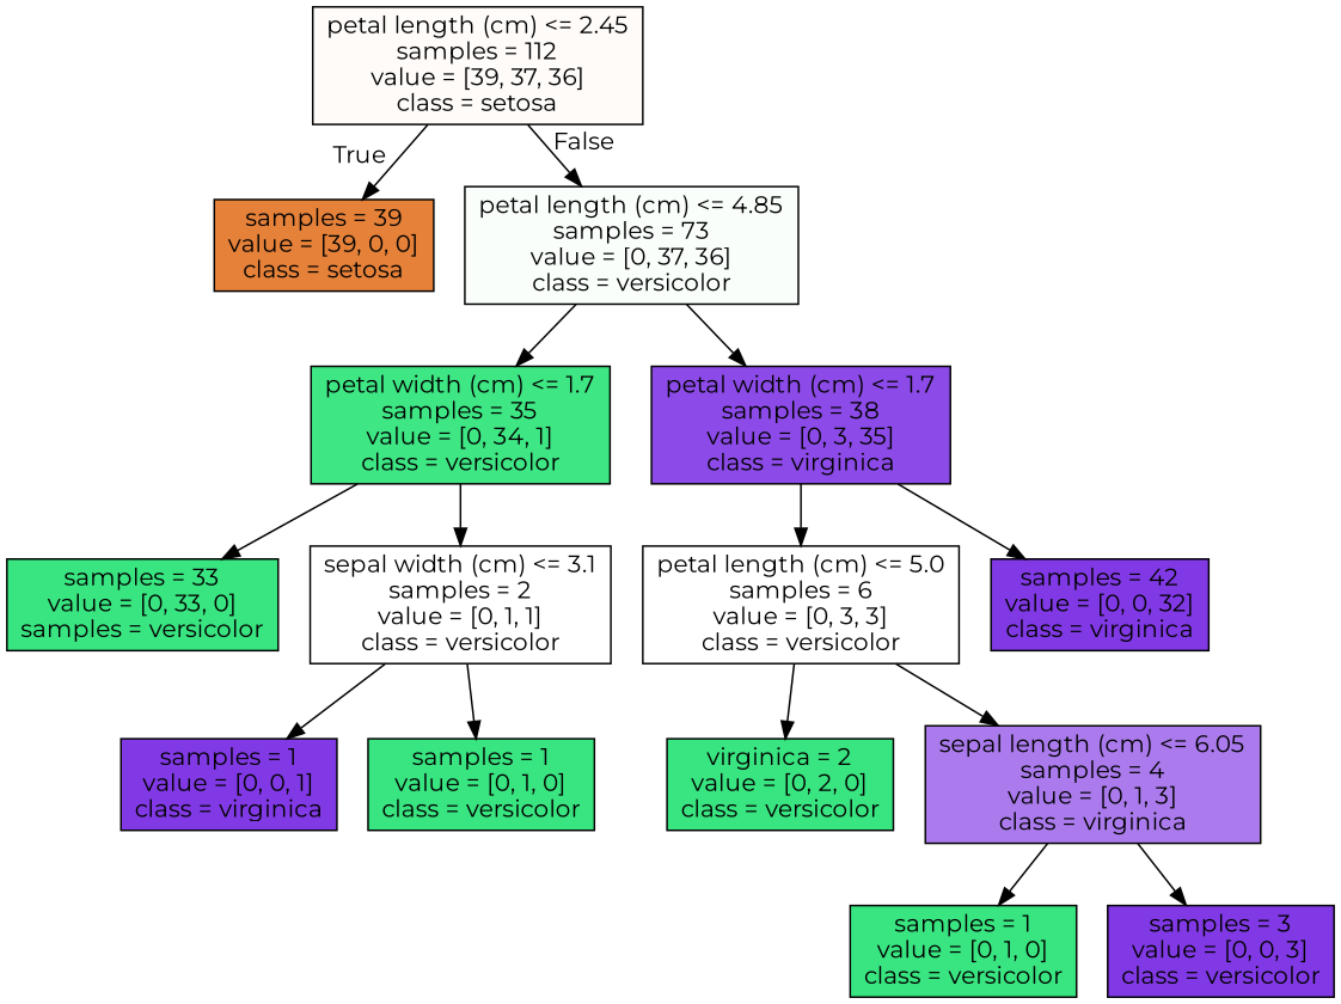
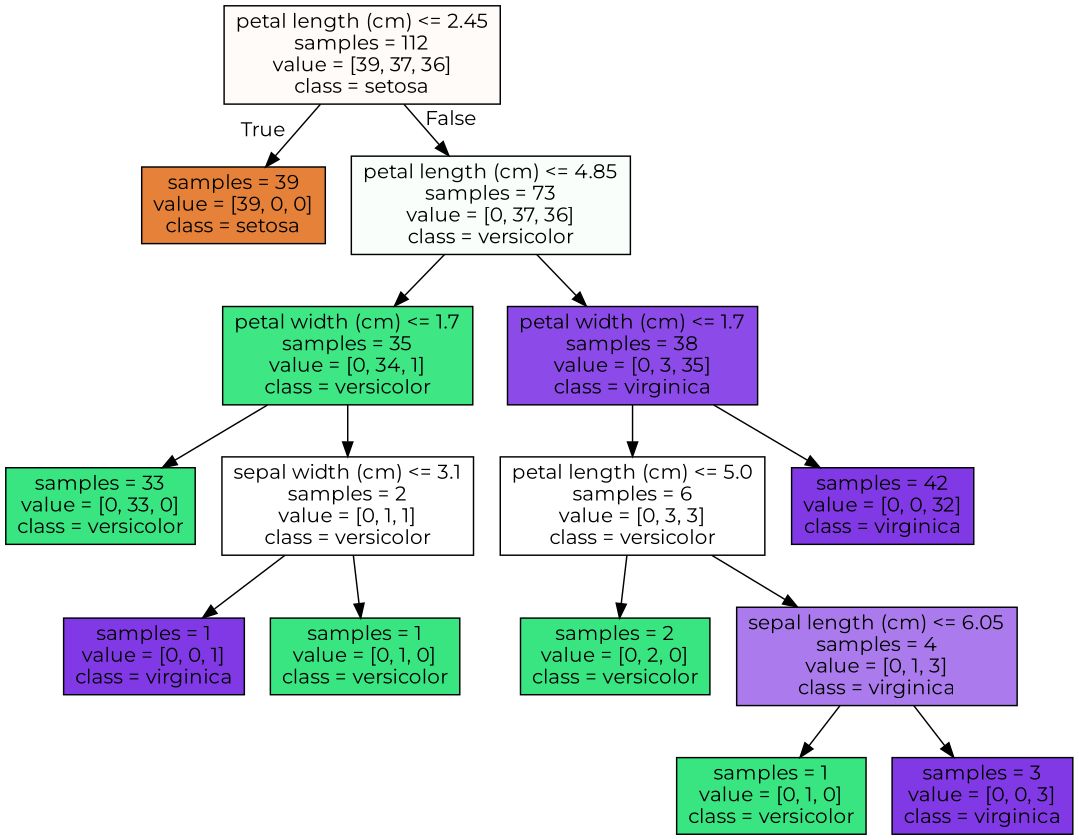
  digraph {
    fontname=Montserrat
    node [color=black fillcolor="#39e581ff" fontname=Montserrat shape=box style=filled]
    edge [fontname=Montserrat]
    n1 [fillcolor="#e5813907" label="petal length (cm) <= 2.45\nsamples = 112\nvalue = [39, 37, 36]\nclass = setosa"]
    n2 [fillcolor="#e58139ff" label="samples = 39\nvalue = [39, 0, 0]\nclass = setosa"]
    n3 [fillcolor="#39e58107" label="petal length (cm) <= 4.85\nsamples = 73\nvalue = [0, 37, 36]\nclass = versicolor"]
    n4 [fillcolor="#39e581f8" label="petal width (cm) <= 1.7\nsamples = 35\nvalue = [0, 34, 1]\nclass = versicolor"]
    n5 [fillcolor="#8139e5e9" label="petal width (cm) <= 1.7\nsamples = 38\nvalue = [0, 3, 35]\nclass = virginica"]
-   n6 [label="samples = 33\nvalue = [0, 33, 0]\nsamples = versicolor"]
+   n6 [label="samples = 33\nvalue = [0, 33, 0]\nclass = versicolor"]
    n7 [fillcolor="#39e58100" label="sepal width (cm) <= 3.1\nsamples = 2\nvalue = [0, 1, 1]\nclass = versicolor"]
    n8 [fillcolor="#39e58100" label="petal length (cm) <= 5.0\nsamples = 6\nvalue = [0, 3, 3]\nclass = versicolor"]
    n9 [fillcolor="#8139e5ff" label="samples = 42\nvalue = [0, 0, 32]\nclass = virginica"]
    n10 [fillcolor="#8139e5ff" label="samples = 1\nvalue = [0, 0, 1]\nclass = virginica"]
    n11 [label="samples = 1\nvalue = [0, 1, 0]\nclass = versicolor"]
-   n12 [label="virginica = 2\nvalue = [0, 2, 0]\nclass = versicolor"]
+   n12 [label="samples = 2\nvalue = [0, 2, 0]\nclass = versicolor"]
    n13 [fillcolor="#8139e5aa" label="sepal length (cm) <= 6.05\nsamples = 4\nvalue = [0, 1, 3]\nclass = virginica"]
    n14 [label="samples = 1\nvalue = [0, 1, 0]\nclass = versicolor"]
-   n15 [fillcolor="#8139e5ff" label="samples = 3\nvalue = [0, 0, 3]\nclass = versicolor"]
+   n15 [fillcolor="#8139e5ff" label="samples = 3\nvalue = [0, 0, 3]\nclass = virginica"]
    n1 -> n2 [headlabel=True labelangle=45 labeldistance=2.5]
    n1 -> n3 [headlabel=False labelangle=-45 labeldistance=2.5]
    n3 -> n4
    n3 -> n5
    n4 -> n6
    n4 -> n7
    n5 -> n8
    n5 -> n9
    n7 -> n10
    n7 -> n11
    n8 -> n12
    n8 -> n13
    n13 -> n14
    n13 -> n15
  }
